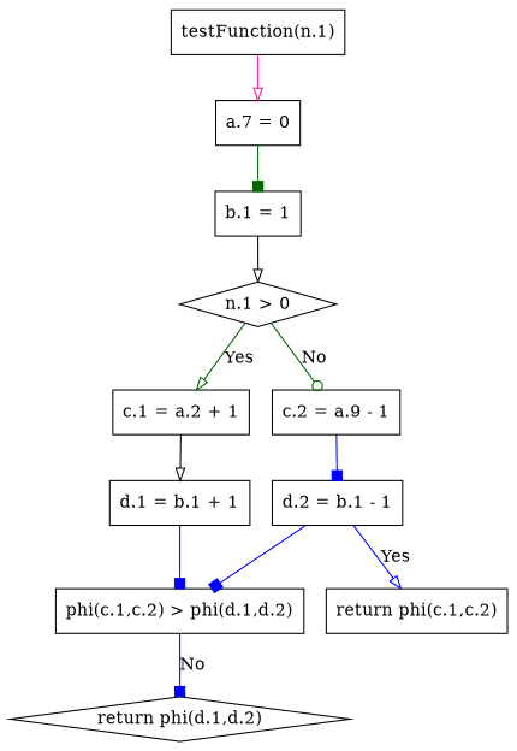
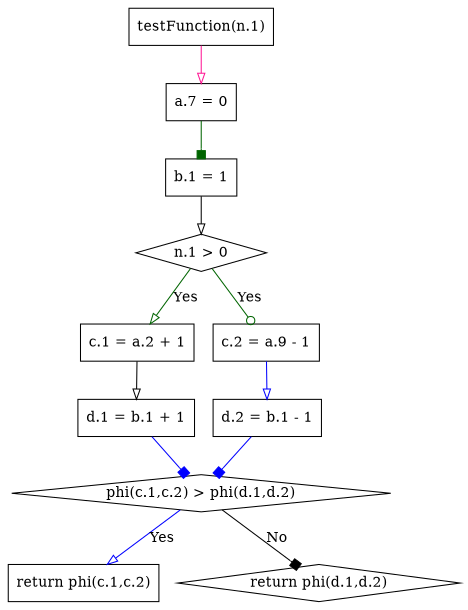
  digraph {
    node [shape=box]
    edge [arrowhead=onormal color=blue]
    n1 [label="testFunction(n.1)"]
    n2 [label="a.7 = 0"]
    n3 [label="b.1 = 1"]
    n4 [label="n.1 > 0" shape=diamond]
    n5 [label="c.1 = a.2 + 1"]
    n6 [label="c.2 = a.9 - 1"]
    n7 [label="d.1 = b.1 + 1"]
    n8 [label="d.2 = b.1 - 1"]
-   n9 [label="phi(c.1,c.2) > phi(d.1,d.2)"]
+   n9 [label="phi(c.1,c.2) > phi(d.1,d.2)" shape=diamond]
    n10 [label="return phi(c.1,c.2)"]
    n11 [label="return phi(d.1,d.2)" shape=diamond]
    n1 -> n2 [color=deeppink]
    n2 -> n3 [arrowhead=box color=darkgreen]
    n3 -> n4 [color=black]
    n4 -> n5 [color=darkgreen label=Yes]
-   n4 -> n6 [arrowhead=odot color=darkgreen label=No]
+   n4 -> n6 [arrowhead=odot color=darkgreen label=Yes]
    n5 -> n7 [color=black]
-   n6 -> n8 [arrowhead=box]
+   n6 -> n8
    n7 -> n9 [arrowhead=box]
    n8 -> n9 [arrowhead=box]
-   n8 -> n10 [label=Yes]
-   n9 -> n11 [arrowhead=box label=No]
+   n9 -> n10 [label=Yes]
+   n9 -> n11 [arrowhead=box color=black label=No]
  }
